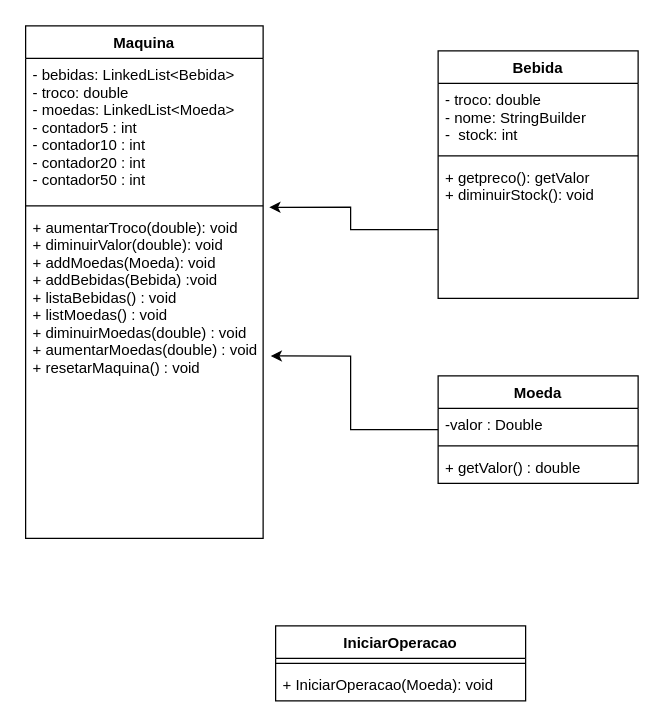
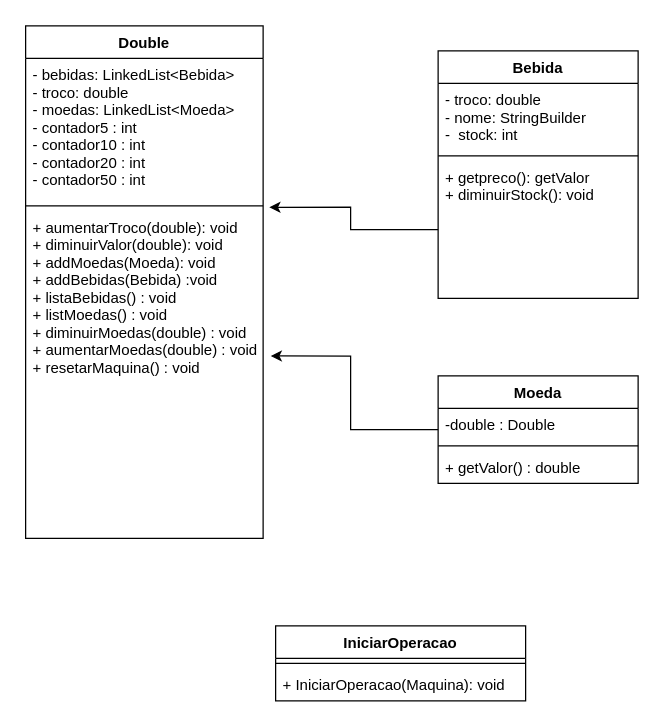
  <mxCell id="0" />
  <mxCell id="1" parent="0" />
  <mxCell id="2" value="Bebida" style="swimlane;fontStyle=1;align=center;verticalAlign=top;childLayout=stackLayout;horizontal=1;startSize=26;horizontalStack=0;resizeParent=1;resizeParentMax=0;resizeLast=0;collapsible=1;marginBottom=0;" parent="1" vertex="1"><mxGeometry x="350" y="40" width="160" height="198" as="geometry" /></mxCell>
  <mxCell id="3" value="- troco: double&#10;- nome: StringBuilder&#10;-  stock: int" style="text;strokeColor=none;fillColor=none;align=left;verticalAlign=top;spacingLeft=4;spacingRight=4;overflow=hidden;rotatable=0;points=[[0,0.5],[1,0.5]];portConstraint=eastwest;" parent="2" vertex="1"><mxGeometry y="26" width="160" height="54" as="geometry" /></mxCell>
  <mxCell id="4" value="" style="line;strokeWidth=1;fillColor=none;align=left;verticalAlign=middle;spacingTop=-1;spacingLeft=3;spacingRight=3;rotatable=0;labelPosition=right;points=[];portConstraint=eastwest;strokeColor=inherit;" parent="2" vertex="1"><mxGeometry y="80" width="160" height="8" as="geometry" /></mxCell>
  <mxCell id="5" value="+ getpreco(): getValor&#10;+ diminuirStock(): void" style="text;strokeColor=none;fillColor=none;align=left;verticalAlign=top;spacingLeft=4;spacingRight=4;overflow=hidden;rotatable=0;points=[[0,0.5],[1,0.5]];portConstraint=eastwest;" parent="2" vertex="1"><mxGeometry y="88" width="160" height="110" as="geometry" /></mxCell>
- <mxCell id="6" value="Maquina" style="swimlane;fontStyle=1;align=center;verticalAlign=top;childLayout=stackLayout;horizontal=1;startSize=26;horizontalStack=0;resizeParent=1;resizeParentMax=0;resizeLast=0;collapsible=1;marginBottom=0;" parent="1" vertex="1"><mxGeometry x="20" y="20" width="190" height="410" as="geometry" /></mxCell>
+ <mxCell id="6" value="Double" style="swimlane;fontStyle=1;align=center;verticalAlign=top;childLayout=stackLayout;horizontal=1;startSize=26;horizontalStack=0;resizeParent=1;resizeParentMax=0;resizeLast=0;collapsible=1;marginBottom=0;" parent="1" vertex="1"><mxGeometry x="20" y="20" width="190" height="410" as="geometry" /></mxCell>
  <mxCell id="7" value="- bebidas: LinkedList&lt;Bebida&gt;&#10;- troco: double&#10;- moedas: LinkedList&lt;Moeda&gt;&#10;- contador5 : int &#10;- contador10 : int&#10;- contador20 : int&#10;- contador50 : int" style="text;strokeColor=none;fillColor=none;align=left;verticalAlign=top;spacingLeft=4;spacingRight=4;overflow=hidden;rotatable=0;points=[[0,0.5],[1,0.5]];portConstraint=eastwest;" parent="6" vertex="1"><mxGeometry y="26" width="190" height="114" as="geometry" /></mxCell>
  <mxCell id="8" value="" style="line;strokeWidth=1;fillColor=none;align=left;verticalAlign=middle;spacingTop=-1;spacingLeft=3;spacingRight=3;rotatable=0;labelPosition=right;points=[];portConstraint=eastwest;strokeColor=inherit;" parent="6" vertex="1"><mxGeometry y="140" width="190" height="8" as="geometry" /></mxCell>
  <mxCell id="9" value="+ aumentarTroco(double): void&#10;+ diminuirValor(double): void &#10;+ addMoedas(Moeda): void&#10;+ addBebidas(Bebida) :void&#10;+ listaBebidas() : void&#10;+ listMoedas() : void&#10;+ diminuirMoedas(double) : void&#10;+ aumentarMoedas(double) : void&#10;+ resetarMaquina() : void&#10;" style="text;strokeColor=none;fillColor=none;align=left;verticalAlign=top;spacingLeft=4;spacingRight=4;overflow=hidden;rotatable=0;points=[[0,0.5],[1,0.5]];portConstraint=eastwest;" parent="6" vertex="1"><mxGeometry y="148" width="190" height="262" as="geometry" /></mxCell>
  <mxCell id="10" style="edgeStyle=orthogonalEdgeStyle;rounded=0;orthogonalLoop=1;jettySize=auto;html=1;entryX=1.026;entryY=-0.011;entryDx=0;entryDy=0;entryPerimeter=0;" edge="1" parent="1" source="5" target="9"><mxGeometry relative="1" as="geometry" /></mxCell>
  <mxCell id="11" style="edgeStyle=orthogonalEdgeStyle;rounded=0;orthogonalLoop=1;jettySize=auto;html=1;entryX=1.032;entryY=0.443;entryDx=0;entryDy=0;entryPerimeter=0;" edge="1" parent="1" source="12" target="9"><mxGeometry relative="1" as="geometry" /></mxCell>
  <mxCell id="12" value="Moeda" style="swimlane;fontStyle=1;align=center;verticalAlign=top;childLayout=stackLayout;horizontal=1;startSize=26;horizontalStack=0;resizeParent=1;resizeParentMax=0;resizeLast=0;collapsible=1;marginBottom=0;" vertex="1" parent="1"><mxGeometry x="350" y="300" width="160" height="86" as="geometry" /></mxCell>
- <mxCell id="13" value="-valor : Double" style="text;strokeColor=none;fillColor=none;align=left;verticalAlign=top;spacingLeft=4;spacingRight=4;overflow=hidden;rotatable=0;points=[[0,0.5],[1,0.5]];portConstraint=eastwest;" vertex="1" parent="12"><mxGeometry y="26" width="160" height="26" as="geometry" /></mxCell>
+ <mxCell id="13" value="-double : Double" style="text;strokeColor=none;fillColor=none;align=left;verticalAlign=top;spacingLeft=4;spacingRight=4;overflow=hidden;rotatable=0;points=[[0,0.5],[1,0.5]];portConstraint=eastwest;" vertex="1" parent="12"><mxGeometry y="26" width="160" height="26" as="geometry" /></mxCell>
  <mxCell id="14" value="" style="line;strokeWidth=1;fillColor=none;align=left;verticalAlign=middle;spacingTop=-1;spacingLeft=3;spacingRight=3;rotatable=0;labelPosition=right;points=[];portConstraint=eastwest;strokeColor=inherit;" vertex="1" parent="12"><mxGeometry y="52" width="160" height="8" as="geometry" /></mxCell>
  <mxCell id="15" value="+ getValor() : double" style="text;strokeColor=none;fillColor=none;align=left;verticalAlign=top;spacingLeft=4;spacingRight=4;overflow=hidden;rotatable=0;points=[[0,0.5],[1,0.5]];portConstraint=eastwest;" vertex="1" parent="12"><mxGeometry y="60" width="160" height="26" as="geometry" /></mxCell>
  <mxCell id="16" value="IniciarOperacao" style="swimlane;fontStyle=1;align=center;verticalAlign=top;childLayout=stackLayout;horizontal=1;startSize=26;horizontalStack=0;resizeParent=1;resizeParentMax=0;resizeLast=0;collapsible=1;marginBottom=0;" vertex="1" parent="1"><mxGeometry x="220" y="500" width="200" height="60" as="geometry" /></mxCell>
  <mxCell id="17" value="" style="line;strokeWidth=1;fillColor=none;align=left;verticalAlign=middle;spacingTop=-1;spacingLeft=3;spacingRight=3;rotatable=0;labelPosition=right;points=[];portConstraint=eastwest;strokeColor=inherit;" vertex="1" parent="16"><mxGeometry y="26" width="200" height="8" as="geometry" /></mxCell>
- <mxCell id="18" value="+ IniciarOperacao(Moeda): void " style="text;strokeColor=none;fillColor=none;align=left;verticalAlign=top;spacingLeft=4;spacingRight=4;overflow=hidden;rotatable=0;points=[[0,0.5],[1,0.5]];portConstraint=eastwest;" vertex="1" parent="16"><mxGeometry y="34" width="200" height="26" as="geometry" /></mxCell>
+ <mxCell id="18" value="+ IniciarOperacao(Maquina): void " style="text;strokeColor=none;fillColor=none;align=left;verticalAlign=top;spacingLeft=4;spacingRight=4;overflow=hidden;rotatable=0;points=[[0,0.5],[1,0.5]];portConstraint=eastwest;" vertex="1" parent="16"><mxGeometry y="34" width="200" height="26" as="geometry" /></mxCell>
